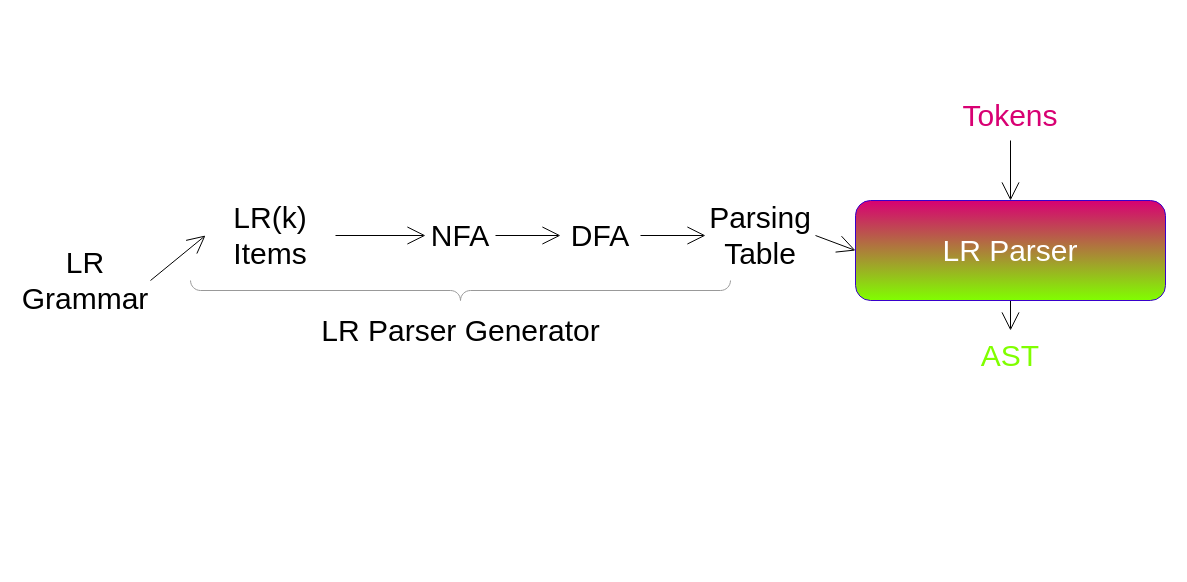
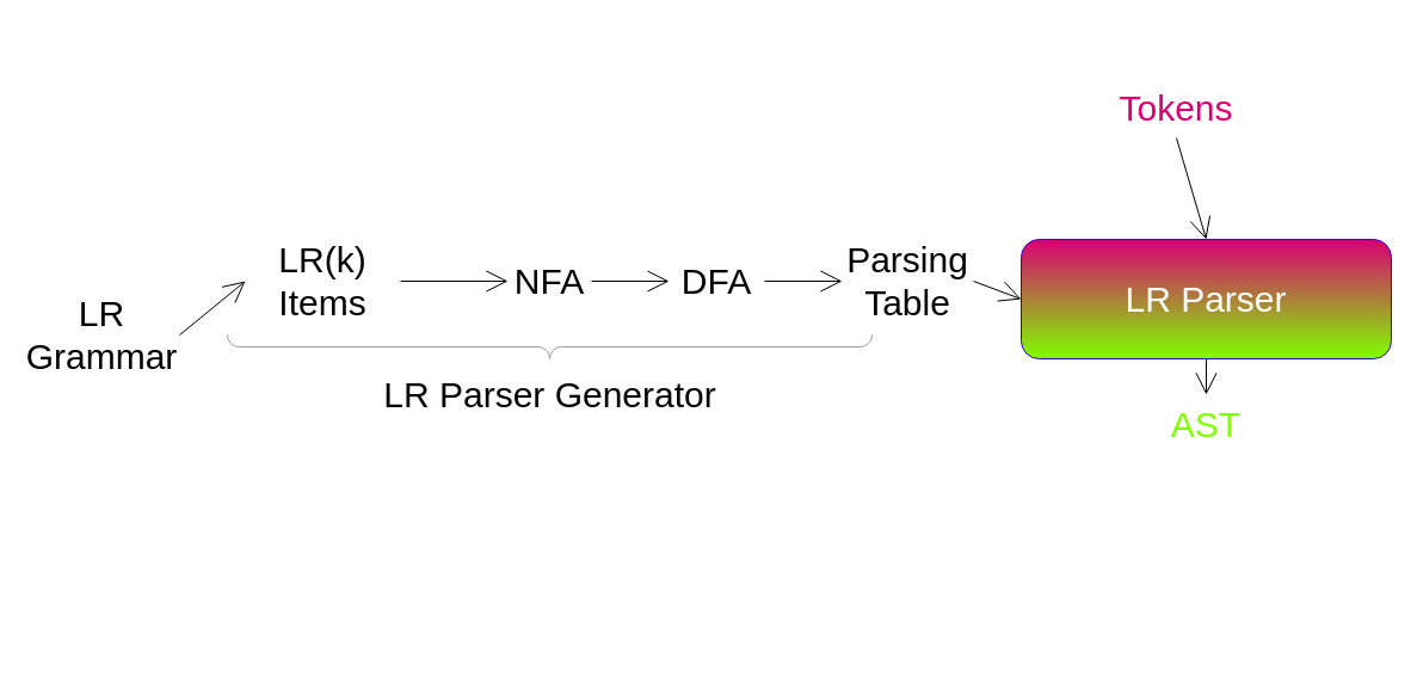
  <mxCell id="0" />
  <mxCell id="1" parent="0" />
  <mxCell id="2" style="edgeStyle=none;html=1;exitX=1;exitY=0.5;exitDx=0;exitDy=0;entryX=0;entryY=0.5;entryDx=0;entryDy=0;fontSize=30;endArrow=open;endFill=0;endSize=16;" parent="1" source="3" edge="1"><mxGeometry relative="1" as="geometry"><mxPoint x="205" y="235" as="targetPoint" /></mxGeometry></mxCell>
  <mxCell id="3" value="LR Grammar" style="text;html=1;strokeColor=none;fillColor=none;align=center;verticalAlign=middle;whiteSpace=wrap;rounded=0;fontSize=30;" parent="1" vertex="1"><mxGeometry x="20" y="245" width="130" height="70" as="geometry" /></mxCell>
  <mxCell id="4" style="edgeStyle=none;html=1;exitX=0.5;exitY=1;exitDx=0;exitDy=0;entryX=0.5;entryY=0;entryDx=0;entryDy=0;fontSize=30;fontColor=#80FF00;endArrow=open;endFill=0;endSize=16;" parent="1" source="5" target="9" edge="1"><mxGeometry relative="1" as="geometry" /></mxCell>
  <mxCell id="5" value="LR Parser" style="rounded=1;whiteSpace=wrap;html=1;fontSize=30;fillColor=#D80073;fontColor=#ffffff;strokeColor=#3700CC;gradientColor=#80FF00;gradientDirection=south;" parent="1" vertex="1"><mxGeometry x="855" y="200" width="310" height="100" as="geometry" /></mxCell>
  <mxCell id="6" style="edgeStyle=none;html=1;exitX=1;exitY=0.5;exitDx=0;exitDy=0;entryX=0;entryY=0.5;entryDx=0;entryDy=0;fontSize=30;endArrow=open;endFill=0;endSize=16;" parent="1" source="16" target="5" edge="1"><mxGeometry relative="1" as="geometry"><mxPoint x="815" y="235" as="sourcePoint" /></mxGeometry></mxCell>
  <mxCell id="7" style="edgeStyle=none;html=1;exitX=0.5;exitY=1;exitDx=0;exitDy=0;entryX=0.5;entryY=0;entryDx=0;entryDy=0;fontSize=30;fontColor=#80FF00;endArrow=open;endFill=0;endSize=16;" parent="1" source="8" target="5" edge="1"><mxGeometry relative="1" as="geometry" /></mxCell>
- <mxCell id="8" value="Tokens" style="text;html=1;strokeColor=none;fillColor=none;align=center;verticalAlign=middle;whiteSpace=wrap;rounded=0;fontSize=30;fontColor=#D80073;" parent="1" vertex="1"><mxGeometry x="955" y="90" width="110" height="50" as="geometry" /></mxCell>
+ <mxCell id="8" value="Tokens" style="text;html=1;strokeColor=none;fillColor=none;align=center;verticalAlign=middle;whiteSpace=wrap;rounded=0;fontSize=30;fontColor=#D80073;" parent="1" vertex="1"><mxGeometry x="930" y="65" width="110" height="50" as="geometry" /></mxCell>
  <mxCell id="9" value="AST" style="text;html=1;strokeColor=none;fillColor=none;align=center;verticalAlign=middle;whiteSpace=wrap;rounded=0;fontSize=30;fontColor=#80FF00;" parent="1" vertex="1"><mxGeometry x="955" y="330" width="110" height="50" as="geometry" /></mxCell>
  <mxCell id="10" style="edgeStyle=orthogonalEdgeStyle;rounded=0;orthogonalLoop=1;jettySize=auto;html=1;exitX=1;exitY=0.5;exitDx=0;exitDy=0;entryX=0;entryY=0.5;entryDx=0;entryDy=0;endArrow=open;endFill=0;endSize=16;" edge="1" parent="1" source="11" target="13"><mxGeometry relative="1" as="geometry" /></mxCell>
  <mxCell id="11" value="LR(k) Items" style="text;html=1;strokeColor=none;fillColor=none;align=center;verticalAlign=middle;whiteSpace=wrap;rounded=0;fontSize=30;" vertex="1" parent="1"><mxGeometry x="205" y="200" width="130" height="70" as="geometry" /></mxCell>
  <mxCell id="12" style="edgeStyle=orthogonalEdgeStyle;rounded=0;orthogonalLoop=1;jettySize=auto;html=1;exitX=1;exitY=0.5;exitDx=0;exitDy=0;entryX=0;entryY=0.5;entryDx=0;entryDy=0;endArrow=open;endFill=0;endSize=16;" edge="1" parent="1" source="13" target="15"><mxGeometry relative="1" as="geometry" /></mxCell>
  <mxCell id="13" value="NFA" style="text;html=1;strokeColor=none;fillColor=none;align=center;verticalAlign=middle;whiteSpace=wrap;rounded=0;fontSize=30;" vertex="1" parent="1"><mxGeometry x="425" y="200" width="70" height="70" as="geometry" /></mxCell>
  <mxCell id="14" style="edgeStyle=orthogonalEdgeStyle;rounded=0;orthogonalLoop=1;jettySize=auto;html=1;exitX=1;exitY=0.5;exitDx=0;exitDy=0;entryX=0;entryY=0.5;entryDx=0;entryDy=0;endArrow=open;endFill=0;endSize=16;" edge="1" parent="1" source="15" target="16"><mxGeometry relative="1" as="geometry" /></mxCell>
  <mxCell id="15" value="DFA" style="text;html=1;strokeColor=none;fillColor=none;align=center;verticalAlign=middle;whiteSpace=wrap;rounded=0;fontSize=30;" vertex="1" parent="1"><mxGeometry x="560" y="200" width="80" height="70" as="geometry" /></mxCell>
  <mxCell id="16" value="Parsing Table" style="text;html=1;strokeColor=none;fillColor=none;align=center;verticalAlign=middle;whiteSpace=wrap;rounded=0;fontSize=30;" vertex="1" parent="1"><mxGeometry x="705" y="195" width="110" height="80" as="geometry" /></mxCell>
  <mxCell id="17" value="" style="labelPosition=right;align=left;strokeWidth=1;shape=mxgraph.mockup.markup.curlyBrace;html=1;shadow=0;dashed=0;strokeColor=#999999;direction=north;rotation=-90;" vertex="1" parent="1"><mxGeometry x="450" y="20" width="20" height="540" as="geometry" /></mxCell>
  <mxCell id="18" value="LR Parser Generator" style="text;html=1;strokeColor=none;fillColor=none;align=center;verticalAlign=middle;whiteSpace=wrap;rounded=0;fontSize=30;" vertex="1" parent="1"><mxGeometry x="307.5" y="310" width="305" height="40" as="geometry" /></mxCell>
